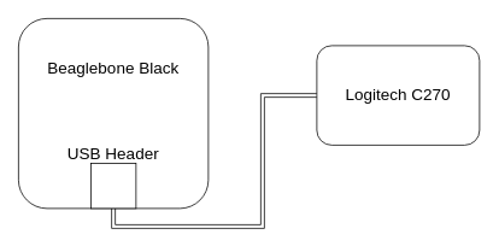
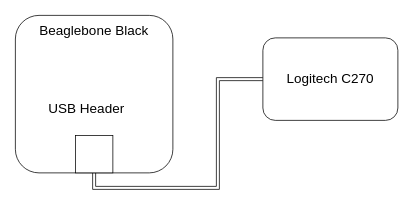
  <mxCell id="0" />
  <mxCell id="1" parent="0" />
  <mxCell id="2" value="" style="rounded=1;whiteSpace=wrap;html=1;fontSize=18;fontColor=none;" vertex="1" parent="1"><mxGeometry x="20" y="20" width="210" height="210" as="geometry" /></mxCell>
- <mxCell id="3" value="Beaglebone Black" style="text;html=1;strokeColor=none;fillColor=none;align=center;verticalAlign=middle;whiteSpace=wrap;rounded=0;fontSize=18;fontColor=none;" vertex="1" parent="1"><mxGeometry x="40" y="65" width="170" height="20" as="geometry" /></mxCell>
+ <mxCell id="3" value="Beaglebone Black" style="text;html=1;strokeColor=none;fillColor=none;align=center;verticalAlign=middle;whiteSpace=wrap;rounded=0;fontSize=18;fontColor=none;" vertex="1" parent="1"><mxGeometry x="40" y="30" width="170" height="20" as="geometry" /></mxCell>
  <mxCell id="4" style="edgeStyle=orthogonalEdgeStyle;shape=link;rounded=0;orthogonalLoop=1;jettySize=auto;html=1;exitX=0.5;exitY=1;exitDx=0;exitDy=0;entryX=0;entryY=0.5;entryDx=0;entryDy=0;strokeColor=#000000;fontSize=18;fontColor=none;" edge="1" parent="1" source="5" target="7"><mxGeometry relative="1" as="geometry"><Array as="points"><mxPoint x="125" y="250" /><mxPoint x="290" y="250" /><mxPoint x="290" y="105" /></Array></mxGeometry></mxCell>
  <mxCell id="5" value="" style="whiteSpace=wrap;html=1;aspect=fixed;fontSize=18;fontColor=none;" vertex="1" parent="1"><mxGeometry x="100" y="180" width="50" height="50" as="geometry" /></mxCell>
- <mxCell id="6" value="&lt;div&gt;USB Header&lt;/div&gt;" style="text;html=1;strokeColor=none;fillColor=none;align=center;verticalAlign=middle;whiteSpace=wrap;rounded=0;fontSize=18;fontColor=none;" vertex="1" parent="1"><mxGeometry x="50" y="160" width="150" height="20" as="geometry" /></mxCell>
+ <mxCell id="6" value="&lt;div&gt;USB Header&lt;/div&gt;" style="text;html=1;strokeColor=none;fillColor=none;align=center;verticalAlign=middle;whiteSpace=wrap;rounded=0;fontSize=18;fontColor=none;" vertex="1" parent="1"><mxGeometry x="40" y="135" width="150" height="20" as="geometry" /></mxCell>
  <mxCell id="7" value="" style="rounded=1;whiteSpace=wrap;html=1;fontSize=18;fontColor=none;" vertex="1" parent="1"><mxGeometry x="350" y="50" width="180" height="110" as="geometry" /></mxCell>
  <mxCell id="8" value="Logitech C270" style="text;html=1;strokeColor=none;fillColor=none;align=center;verticalAlign=middle;whiteSpace=wrap;rounded=0;fontSize=18;fontColor=none;" vertex="1" parent="1"><mxGeometry x="360" y="95" width="160" height="20" as="geometry" /></mxCell>
